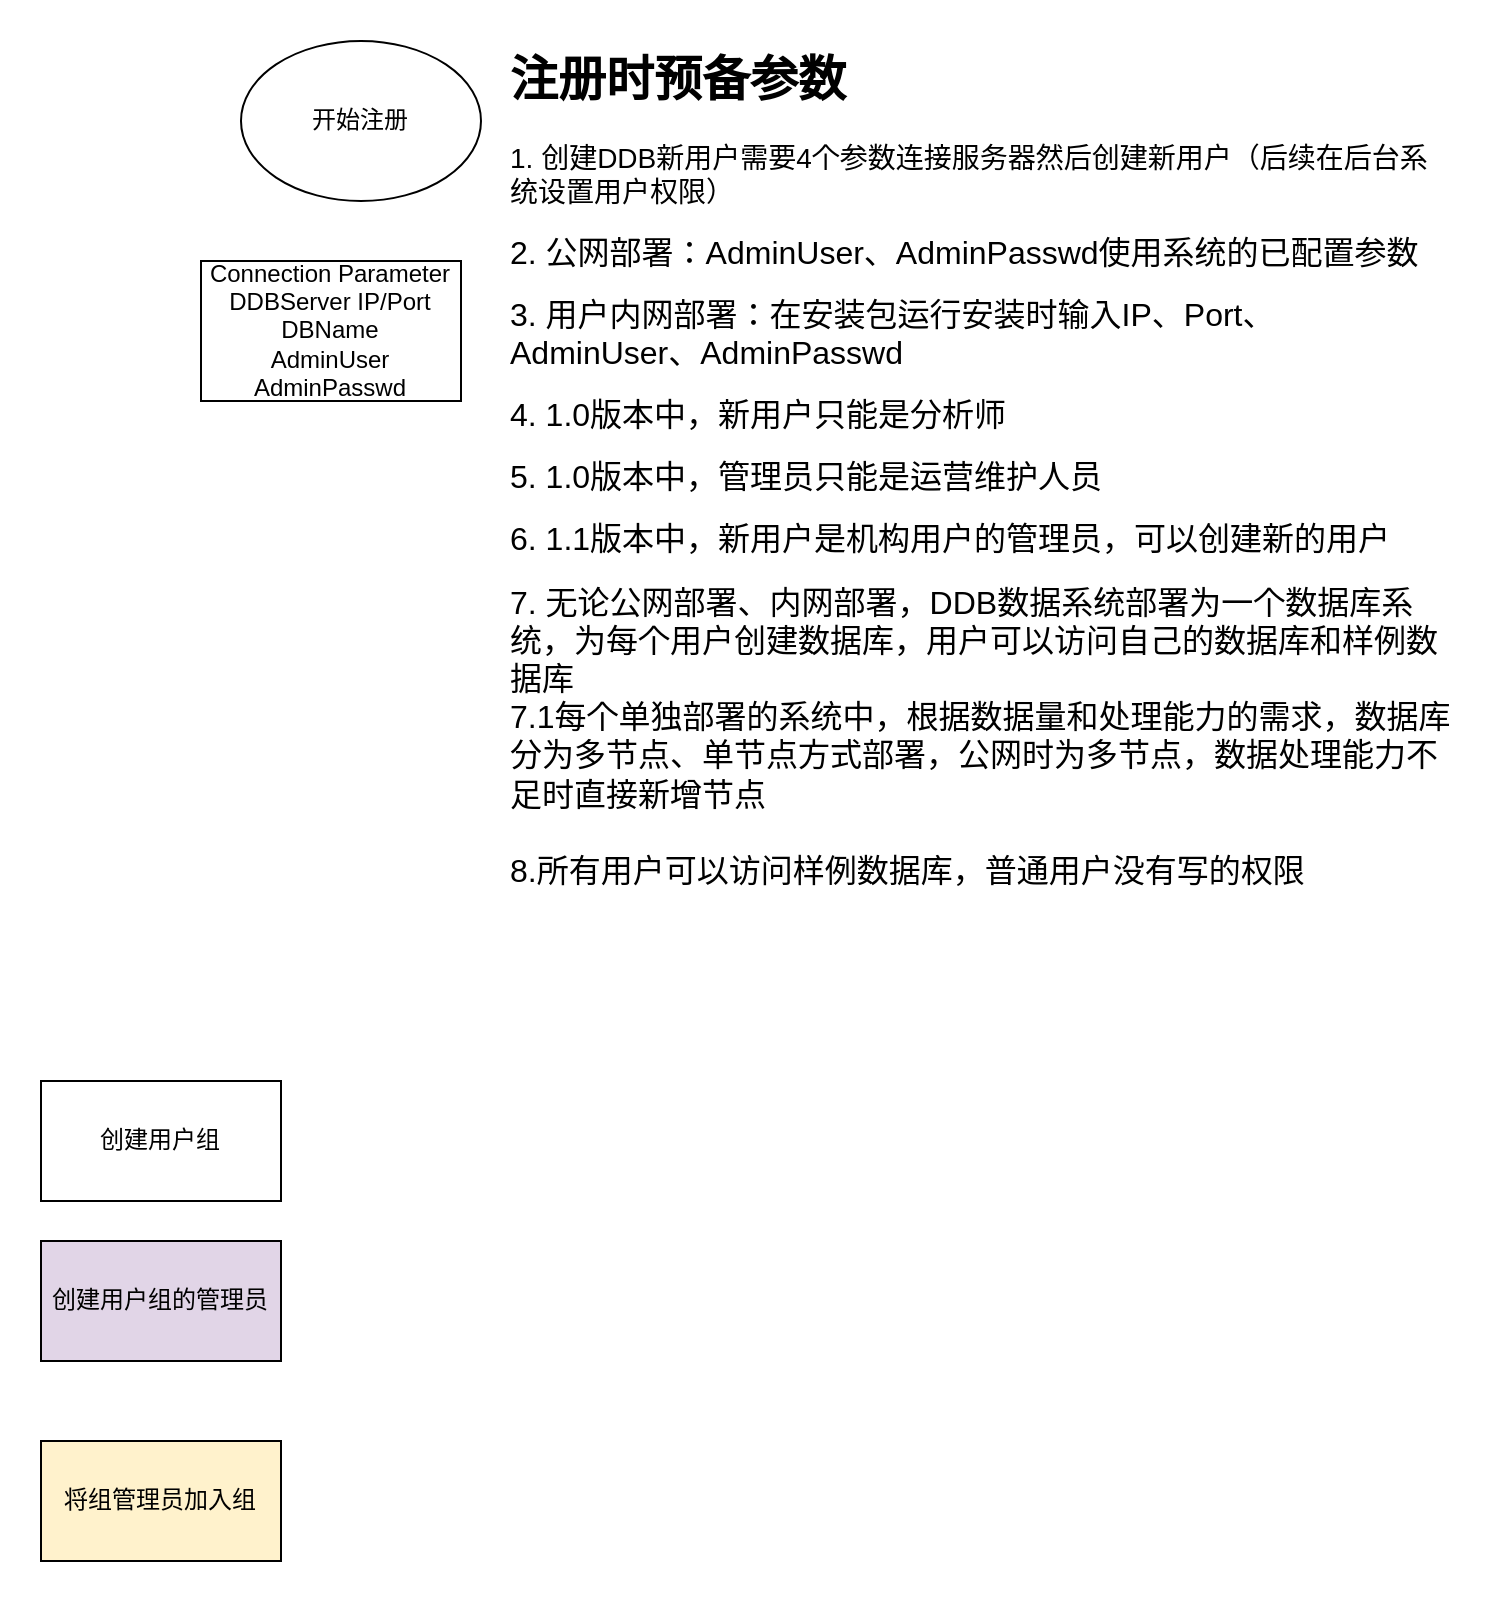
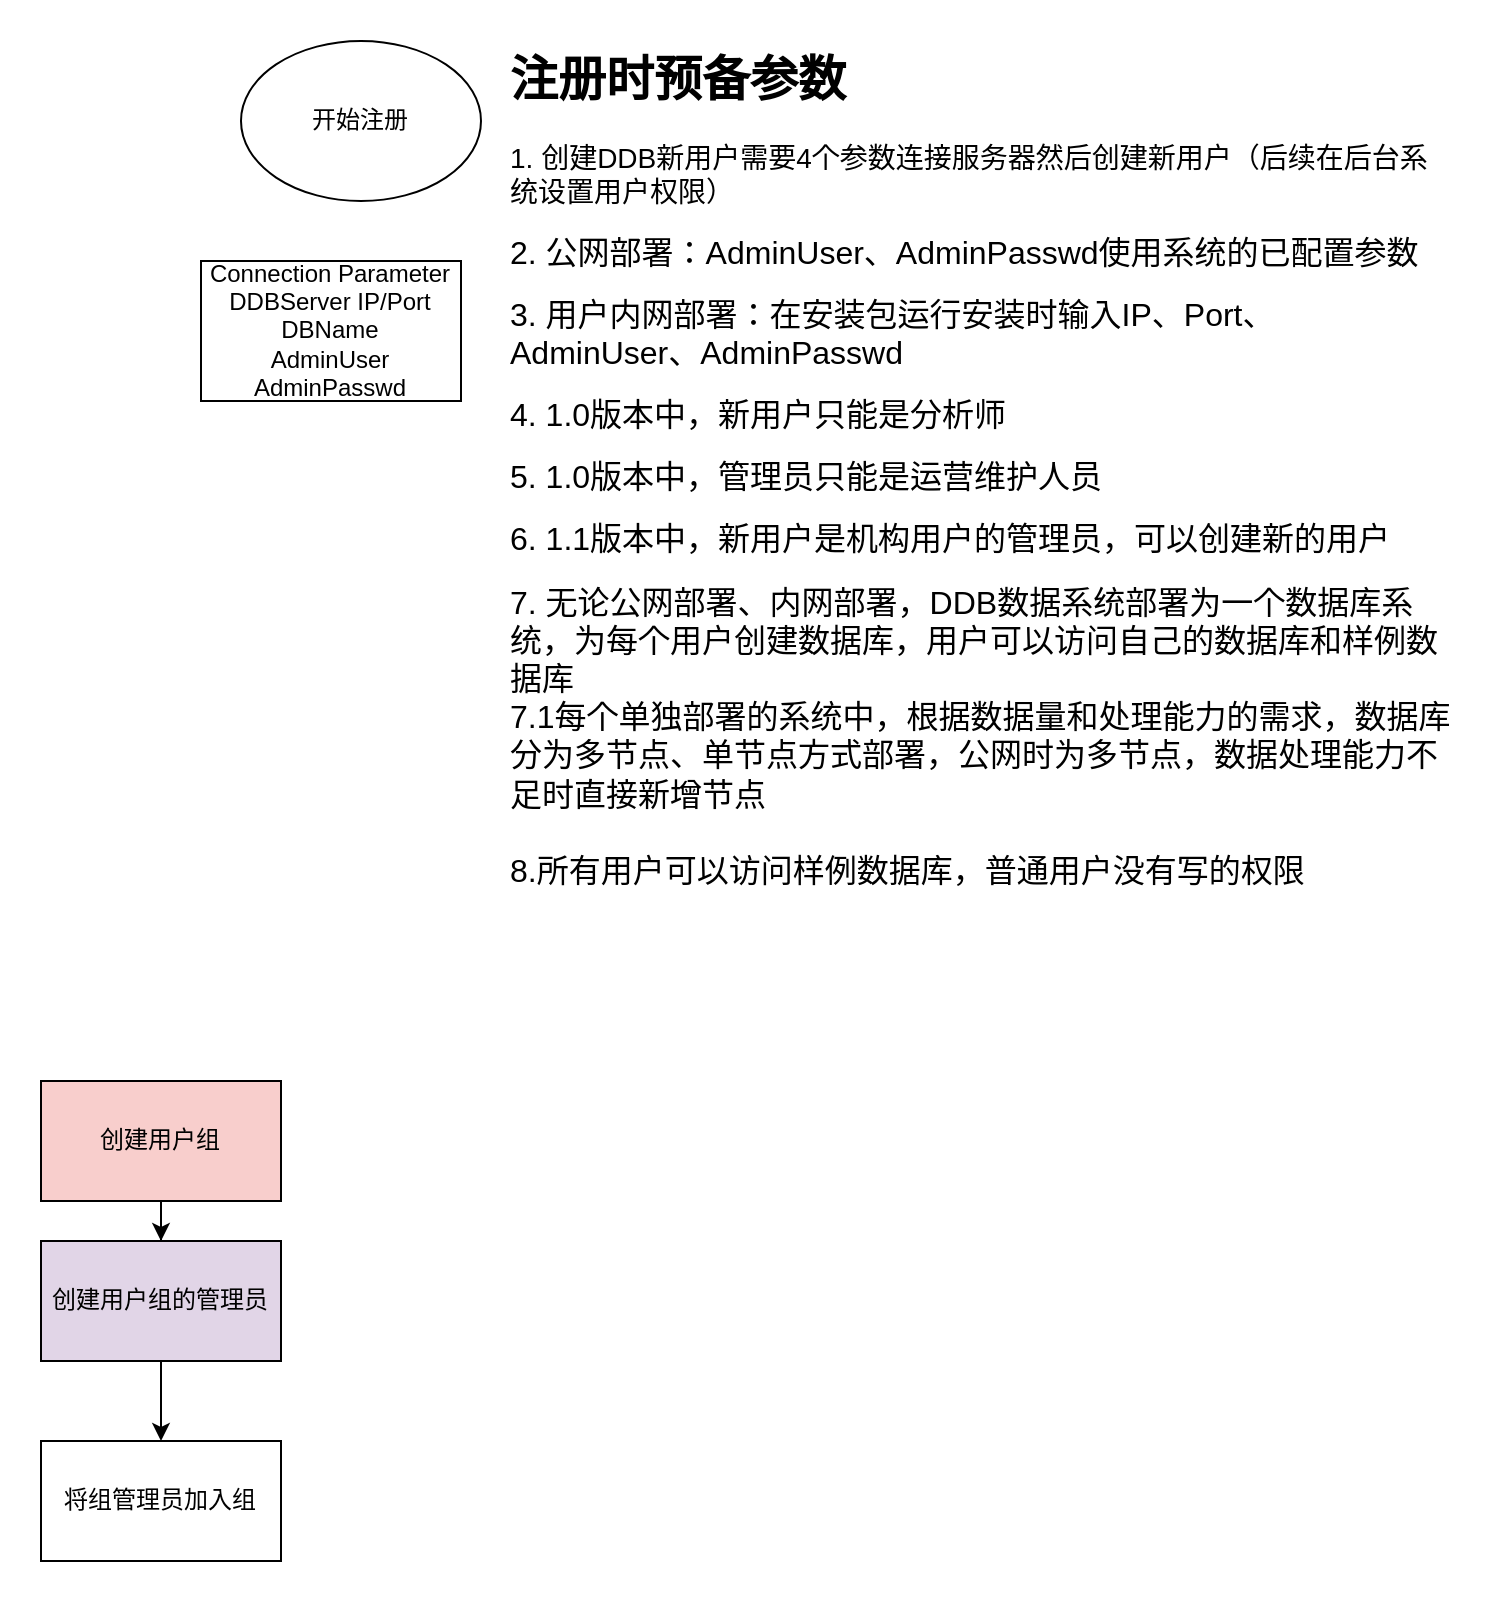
  <mxCell id="0" />
  <mxCell id="1" parent="0" />
  <mxCell id="2" value="Connection Parameter&lt;br&gt;DDBServer IP/Port&lt;br&gt;DBName&lt;br&gt;AdminUser&lt;br&gt;AdminPasswd" style="rounded=0;whiteSpace=wrap;html=1;" vertex="1" parent="1"><mxGeometry x="100" y="130" width="130" height="70" as="geometry" /></mxCell>
  <mxCell id="3" value="开始注册" style="ellipse;whiteSpace=wrap;html=1;" vertex="1" parent="1"><mxGeometry x="120" y="20" width="120" height="80" as="geometry" /></mxCell>
  <mxCell id="4" value="&lt;h1&gt;注册时预备参数&lt;/h1&gt;&lt;p&gt;&lt;font style=&quot;font-size: 14px&quot;&gt;1. 创建DDB新用户需要4个参数连接服务器然后创建新用户（后续在后台系统设置用户权限）&lt;/font&gt;&lt;/p&gt;&lt;p&gt;&lt;font size=&quot;3&quot;&gt;2. 公网部署：AdminUser、AdminPasswd使用系统的已配置参数&lt;/font&gt;&lt;/p&gt;&lt;p&gt;&lt;font size=&quot;3&quot;&gt;3. 用户内网部署：在安装包运行安装时输入IP、Port、AdminUser、AdminPasswd&lt;/font&gt;&lt;/p&gt;&lt;p&gt;&lt;font size=&quot;3&quot;&gt;4. 1.0版本中，新用户只能是分析师&lt;/font&gt;&lt;/p&gt;&lt;p&gt;&lt;font size=&quot;3&quot;&gt;5. 1.0版本中，管理员只能是运营维护人员&lt;/font&gt;&lt;/p&gt;&lt;p&gt;&lt;font size=&quot;3&quot;&gt;6. 1.1版本中，新用户是机构用户的管理员，可以创建新的用户&lt;/font&gt;&lt;/p&gt;&lt;font size=&quot;3&quot;&gt;7. 无论公网部署、内网部署，DDB数据系统部署为一个数据库系统，为每个用户创建数据库，用户可以访问自己的数据库和样例数据库&lt;br&gt;7.1每个单独部署的系统中，根据数据量和处理能力的需求，数据库分为多节点、单节点方式部署，公网时为多节点，数据处理能力不足时直接新增节点&lt;br&gt;&lt;br&gt;&lt;/font&gt;&lt;span style=&quot;font-size: medium&quot;&gt;8.所有用户可以访问样例数据库，普通用户没有写的权限&lt;/span&gt;&lt;font size=&quot;3&quot;&gt;&lt;br&gt;&lt;/font&gt;&lt;p&gt;&lt;br&gt;&lt;/p&gt;" style="text;html=1;strokeColor=none;fillColor=none;spacing=5;spacingTop=-20;whiteSpace=wrap;overflow=hidden;rounded=0;" vertex="1" parent="1"><mxGeometry x="250" y="20" width="480" height="460" as="geometry" /></mxCell>
- <mxCell id="6" value="创建用户组" style="rounded=0;whiteSpace=wrap;html=1;" vertex="1" parent="1"><mxGeometry x="20" y="540" width="120" height="60" as="geometry" /></mxCell>
+ <mxCell id="5" value="" style="edgeStyle=orthogonalEdgeStyle;rounded=0;orthogonalLoop=1;jettySize=auto;html=1;" edge="1" parent="1" source="6" target="8"><mxGeometry relative="1" as="geometry" /></mxCell>
+ <mxCell id="6" value="创建用户组" style="rounded=0;whiteSpace=wrap;html=1;fillColor=#f8cecc;" vertex="1" parent="1"><mxGeometry x="20" y="540" width="120" height="60" as="geometry" /></mxCell>
+ <mxCell id="7" value="" style="edgeStyle=orthogonalEdgeStyle;rounded=0;orthogonalLoop=1;jettySize=auto;html=1;" edge="1" parent="1" source="8" target="9"><mxGeometry relative="1" as="geometry" /></mxCell>
  <mxCell id="8" value="创建用户组的管理员" style="rounded=0;whiteSpace=wrap;html=1;fillColor=#e1d5e7;" vertex="1" parent="1"><mxGeometry x="20" y="620" width="120" height="60" as="geometry" /></mxCell>
- <mxCell id="9" value="将组管理员加入组" style="rounded=0;whiteSpace=wrap;html=1;fillColor=#fff2cc;" vertex="1" parent="1"><mxGeometry x="20" y="720" width="120" height="60" as="geometry" /></mxCell>
+ <mxCell id="9" value="将组管理员加入组" style="rounded=0;whiteSpace=wrap;html=1;" vertex="1" parent="1"><mxGeometry x="20" y="720" width="120" height="60" as="geometry" /></mxCell>
